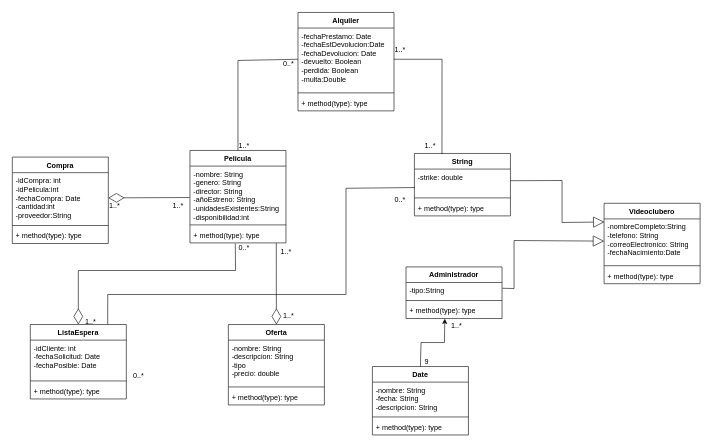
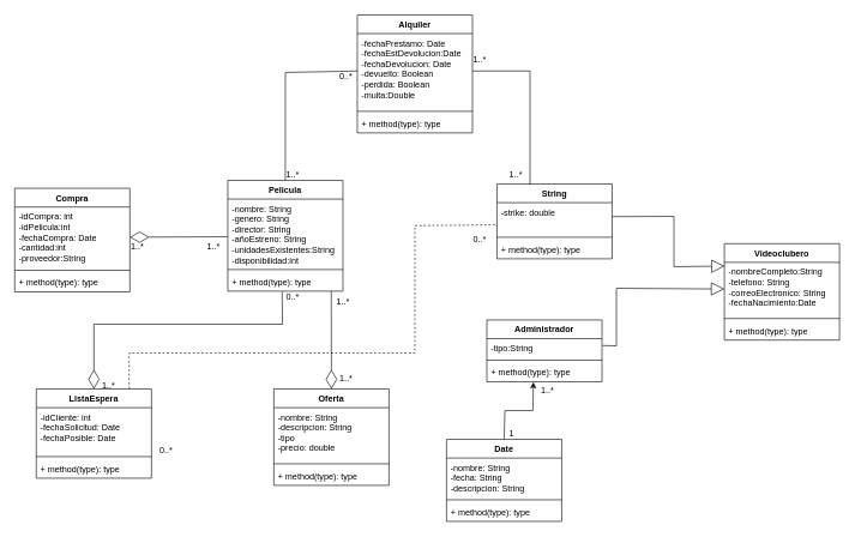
  <mxCell id="0" />
  <mxCell id="1" parent="0" />
  <mxCell id="2" value="Pelicula" style="swimlane;fontStyle=1;align=center;verticalAlign=top;childLayout=stackLayout;horizontal=1;startSize=26;horizontalStack=0;resizeParent=1;resizeParentMax=0;resizeLast=0;collapsible=1;marginBottom=0;whiteSpace=wrap;html=1;" parent="1" vertex="1"><mxGeometry x="316" y="250" width="160" height="154" as="geometry" /></mxCell>
  <mxCell id="3" value="-nombre: String&lt;div&gt;-genero: String&lt;/div&gt;&lt;div&gt;-director: String&lt;/div&gt;&lt;div&gt;-añoEstreno: String&lt;/div&gt;&lt;div&gt;-unidadesExistentes:String&lt;/div&gt;&lt;div&gt;-disponibilidad:int&lt;/div&gt;" style="text;strokeColor=none;fillColor=none;align=left;verticalAlign=top;spacingLeft=4;spacingRight=4;overflow=hidden;rotatable=0;points=[[0,0.5],[1,0.5]];portConstraint=eastwest;whiteSpace=wrap;html=1;" parent="2" vertex="1"><mxGeometry y="26" width="160" height="94" as="geometry" /></mxCell>
  <mxCell id="4" value="" style="line;strokeWidth=1;fillColor=none;align=left;verticalAlign=middle;spacingTop=-1;spacingLeft=3;spacingRight=3;rotatable=0;labelPosition=right;points=[];portConstraint=eastwest;strokeColor=inherit;" parent="2" vertex="1"><mxGeometry y="120" width="160" height="8" as="geometry" /></mxCell>
  <mxCell id="5" value="+ method(type): type" style="text;strokeColor=none;fillColor=none;align=left;verticalAlign=top;spacingLeft=4;spacingRight=4;overflow=hidden;rotatable=0;points=[[0,0.5],[1,0.5]];portConstraint=eastwest;whiteSpace=wrap;html=1;" parent="2" vertex="1"><mxGeometry y="128" width="160" height="26" as="geometry" /></mxCell>
  <mxCell id="6" value="String" style="swimlane;fontStyle=1;align=center;verticalAlign=top;childLayout=stackLayout;horizontal=1;startSize=26;horizontalStack=0;resizeParent=1;resizeParentMax=0;resizeLast=0;collapsible=1;marginBottom=0;whiteSpace=wrap;html=1;" parent="1" vertex="1"><mxGeometry x="690" y="255" width="160" height="104" as="geometry" /></mxCell>
  <mxCell id="7" value="&lt;div&gt;-strike: double&lt;/div&gt;" style="text;strokeColor=none;fillColor=none;align=left;verticalAlign=top;spacingLeft=4;spacingRight=4;overflow=hidden;rotatable=0;points=[[0,0.5],[1,0.5]];portConstraint=eastwest;whiteSpace=wrap;html=1;" parent="6" vertex="1"><mxGeometry y="26" width="160" height="44" as="geometry" /></mxCell>
  <mxCell id="8" value="" style="line;strokeWidth=1;fillColor=none;align=left;verticalAlign=middle;spacingTop=-1;spacingLeft=3;spacingRight=3;rotatable=0;labelPosition=right;points=[];portConstraint=eastwest;strokeColor=inherit;" parent="6" vertex="1"><mxGeometry y="70" width="160" height="8" as="geometry" /></mxCell>
  <mxCell id="9" value="+ method(type): type" style="text;strokeColor=none;fillColor=none;align=left;verticalAlign=top;spacingLeft=4;spacingRight=4;overflow=hidden;rotatable=0;points=[[0,0.5],[1,0.5]];portConstraint=eastwest;whiteSpace=wrap;html=1;" parent="6" vertex="1"><mxGeometry y="78" width="160" height="26" as="geometry" /></mxCell>
  <mxCell id="10" value="Alquiler" style="swimlane;fontStyle=1;align=center;verticalAlign=top;childLayout=stackLayout;horizontal=1;startSize=26;horizontalStack=0;resizeParent=1;resizeParentMax=0;resizeLast=0;collapsible=1;marginBottom=0;whiteSpace=wrap;html=1;" parent="1" vertex="1"><mxGeometry x="496" y="20" width="160" height="164" as="geometry" /></mxCell>
  <mxCell id="11" value="-fechaPrestamo: Date&lt;div&gt;-fechaEstDevolucion:Date&lt;/div&gt;&lt;div&gt;-fechaDevolucion: Date&lt;/div&gt;&lt;div&gt;-devuelto: Boolean&lt;/div&gt;&lt;div&gt;-perdida: Boolean&lt;/div&gt;&lt;div&gt;-multa:Double&lt;/div&gt;" style="text;strokeColor=none;fillColor=none;align=left;verticalAlign=top;spacingLeft=4;spacingRight=4;overflow=hidden;rotatable=0;points=[[0,0.5],[1,0.5]];portConstraint=eastwest;whiteSpace=wrap;html=1;" parent="10" vertex="1"><mxGeometry y="26" width="160" height="104" as="geometry" /></mxCell>
  <mxCell id="12" value="" style="line;strokeWidth=1;fillColor=none;align=left;verticalAlign=middle;spacingTop=-1;spacingLeft=3;spacingRight=3;rotatable=0;labelPosition=right;points=[];portConstraint=eastwest;strokeColor=inherit;" parent="10" vertex="1"><mxGeometry y="130" width="160" height="8" as="geometry" /></mxCell>
  <mxCell id="13" value="+ method(type): type" style="text;strokeColor=none;fillColor=none;align=left;verticalAlign=top;spacingLeft=4;spacingRight=4;overflow=hidden;rotatable=0;points=[[0,0.5],[1,0.5]];portConstraint=eastwest;whiteSpace=wrap;html=1;" parent="10" vertex="1"><mxGeometry y="138" width="160" height="26" as="geometry" /></mxCell>
  <mxCell id="14" value="ListaEspera" style="swimlane;fontStyle=1;align=center;verticalAlign=top;childLayout=stackLayout;horizontal=1;startSize=26;horizontalStack=0;resizeParent=1;resizeParentMax=0;resizeLast=0;collapsible=1;marginBottom=0;whiteSpace=wrap;html=1;" parent="1" vertex="1"><mxGeometry x="50" y="540" width="160" height="124" as="geometry" /></mxCell>
  <mxCell id="15" value="-idCliente: int&lt;div&gt;-fechaSolicitud: Date&lt;/div&gt;&lt;div&gt;-fechaPosible: Date&lt;/div&gt;" style="text;strokeColor=none;fillColor=none;align=left;verticalAlign=top;spacingLeft=4;spacingRight=4;overflow=hidden;rotatable=0;points=[[0,0.5],[1,0.5]];portConstraint=eastwest;whiteSpace=wrap;html=1;" parent="14" vertex="1"><mxGeometry y="26" width="160" height="64" as="geometry" /></mxCell>
  <mxCell id="16" value="" style="line;strokeWidth=1;fillColor=none;align=left;verticalAlign=middle;spacingTop=-1;spacingLeft=3;spacingRight=3;rotatable=0;labelPosition=right;points=[];portConstraint=eastwest;strokeColor=inherit;" parent="14" vertex="1"><mxGeometry y="90" width="160" height="8" as="geometry" /></mxCell>
  <mxCell id="17" value="+ method(type): type" style="text;strokeColor=none;fillColor=none;align=left;verticalAlign=top;spacingLeft=4;spacingRight=4;overflow=hidden;rotatable=0;points=[[0,0.5],[1,0.5]];portConstraint=eastwest;whiteSpace=wrap;html=1;" parent="14" vertex="1"><mxGeometry y="98" width="160" height="26" as="geometry" /></mxCell>
  <mxCell id="18" value="Compra" style="swimlane;fontStyle=1;align=center;verticalAlign=top;childLayout=stackLayout;horizontal=1;startSize=26;horizontalStack=0;resizeParent=1;resizeParentMax=0;resizeLast=0;collapsible=1;marginBottom=0;whiteSpace=wrap;html=1;" parent="1" vertex="1"><mxGeometry x="20" y="261" width="160" height="144" as="geometry" /></mxCell>
  <mxCell id="19" value="-idCompra: int&lt;div&gt;-idPelicula:int&lt;/div&gt;&lt;div&gt;-fechaCompra: Date&lt;/div&gt;&lt;div&gt;-cantidad:int&lt;/div&gt;&lt;div&gt;-proveedor:String&lt;/div&gt;" style="text;strokeColor=none;fillColor=none;align=left;verticalAlign=top;spacingLeft=4;spacingRight=4;overflow=hidden;rotatable=0;points=[[0,0.5],[1,0.5]];portConstraint=eastwest;whiteSpace=wrap;html=1;" parent="18" vertex="1"><mxGeometry y="26" width="160" height="84" as="geometry" /></mxCell>
  <mxCell id="20" value="" style="line;strokeWidth=1;fillColor=none;align=left;verticalAlign=middle;spacingTop=-1;spacingLeft=3;spacingRight=3;rotatable=0;labelPosition=right;points=[];portConstraint=eastwest;strokeColor=inherit;" parent="18" vertex="1"><mxGeometry y="110" width="160" height="8" as="geometry" /></mxCell>
  <mxCell id="21" value="+ method(type): type" style="text;strokeColor=none;fillColor=none;align=left;verticalAlign=top;spacingLeft=4;spacingRight=4;overflow=hidden;rotatable=0;points=[[0,0.5],[1,0.5]];portConstraint=eastwest;whiteSpace=wrap;html=1;" parent="18" vertex="1"><mxGeometry y="118" width="160" height="26" as="geometry" /></mxCell>
  <mxCell id="22" value="" style="endArrow=diamondThin;endFill=0;endSize=24;html=1;rounded=0;exitX=0.472;exitY=1.034;exitDx=0;exitDy=0;exitPerimeter=0;entryX=0.5;entryY=0;entryDx=0;entryDy=0;" parent="1" source="5" target="14" edge="1"><mxGeometry width="160" relative="1" as="geometry"><mxPoint x="456" y="450" as="sourcePoint" /><mxPoint x="616" y="450" as="targetPoint" /><Array as="points"><mxPoint x="392" y="450" /><mxPoint x="130" y="450" /></Array></mxGeometry></mxCell>
  <mxCell id="23" value="0..*" style="text;html=1;align=center;verticalAlign=middle;resizable=0;points=[];autosize=1;strokeColor=none;fillColor=none;" parent="1" vertex="1"><mxGeometry x="386" y="398" width="40" height="30" as="geometry" /></mxCell>
  <mxCell id="24" value="1..*" style="text;html=1;align=center;verticalAlign=middle;resizable=0;points=[];autosize=1;strokeColor=none;fillColor=none;" parent="1" vertex="1"><mxGeometry x="130" y="520" width="40" height="30" as="geometry" /></mxCell>
- <mxCell id="25" value="" style="endArrow=none;html=1;rounded=0;entryX=0.005;entryY=0.699;entryDx=0;entryDy=0;exitX=0.806;exitY=-0.003;exitDx=0;exitDy=0;exitPerimeter=0;entryPerimeter=0;" parent="1" source="14" target="7" edge="1"><mxGeometry width="50" height="50" relative="1" as="geometry"><mxPoint x="576" y="490" as="sourcePoint" /><mxPoint x="626" y="440" as="targetPoint" /><Array as="points"><mxPoint x="179" y="490" /><mxPoint x="576" y="490" /><mxPoint x="576" y="313" /></Array></mxGeometry></mxCell>
+ <mxCell id="25" value="" style="endArrow=none;html=1;rounded=0;entryX=0.005;entryY=0.699;entryDx=0;entryDy=0;exitX=0.806;exitY=-0.003;exitDx=0;exitDy=0;exitPerimeter=0;entryPerimeter=0;dashed=1;" parent="1" source="14" target="7" edge="1"><mxGeometry width="50" height="50" relative="1" as="geometry"><mxPoint x="576" y="490" as="sourcePoint" /><mxPoint x="626" y="440" as="targetPoint" /><Array as="points"><mxPoint x="179" y="490" /><mxPoint x="576" y="490" /><mxPoint x="576" y="313" /></Array></mxGeometry></mxCell>
  <mxCell id="26" value="0..*" style="text;html=1;align=center;verticalAlign=middle;resizable=0;points=[];autosize=1;strokeColor=none;fillColor=none;" parent="1" vertex="1"><mxGeometry x="646" y="318" width="40" height="30" as="geometry" /></mxCell>
  <mxCell id="27" value="0..*" style="text;html=1;align=center;verticalAlign=middle;resizable=0;points=[];autosize=1;strokeColor=none;fillColor=none;" parent="1" vertex="1"><mxGeometry x="210" y="610" width="40" height="30" as="geometry" /></mxCell>
  <mxCell id="28" value="Administrador" style="swimlane;fontStyle=1;align=center;verticalAlign=top;childLayout=stackLayout;horizontal=1;startSize=26;horizontalStack=0;resizeParent=1;resizeParentMax=0;resizeLast=0;collapsible=1;marginBottom=0;whiteSpace=wrap;html=1;" parent="1" vertex="1"><mxGeometry x="676" y="444" width="160" height="86" as="geometry" /></mxCell>
  <mxCell id="29" value="-tipo:String" style="text;strokeColor=none;fillColor=none;align=left;verticalAlign=top;spacingLeft=4;spacingRight=4;overflow=hidden;rotatable=0;points=[[0,0.5],[1,0.5]];portConstraint=eastwest;whiteSpace=wrap;html=1;" parent="28" vertex="1"><mxGeometry y="26" width="160" height="26" as="geometry" /></mxCell>
  <mxCell id="30" value="" style="line;strokeWidth=1;fillColor=none;align=left;verticalAlign=middle;spacingTop=-1;spacingLeft=3;spacingRight=3;rotatable=0;labelPosition=right;points=[];portConstraint=eastwest;strokeColor=inherit;" parent="28" vertex="1"><mxGeometry y="52" width="160" height="8" as="geometry" /></mxCell>
  <mxCell id="31" value="+ method(type): type" style="text;strokeColor=none;fillColor=none;align=left;verticalAlign=top;spacingLeft=4;spacingRight=4;overflow=hidden;rotatable=0;points=[[0,0.5],[1,0.5]];portConstraint=eastwest;whiteSpace=wrap;html=1;" parent="28" vertex="1"><mxGeometry y="60" width="160" height="26" as="geometry" /></mxCell>
  <mxCell id="32" value="Videoclubero" style="swimlane;fontStyle=1;align=center;verticalAlign=top;childLayout=stackLayout;horizontal=1;startSize=26;horizontalStack=0;resizeParent=1;resizeParentMax=0;resizeLast=0;collapsible=1;marginBottom=0;whiteSpace=wrap;html=1;" parent="1" vertex="1"><mxGeometry x="1006" y="338" width="160" height="134" as="geometry" /></mxCell>
  <mxCell id="33" value="-nombreCompleto:String&lt;div&gt;-telefono: String&lt;/div&gt;&lt;div&gt;-correoElectronico: String&lt;/div&gt;&lt;div&gt;-fechaNacimiento:Date&lt;/div&gt;" style="text;strokeColor=none;fillColor=none;align=left;verticalAlign=top;spacingLeft=4;spacingRight=4;overflow=hidden;rotatable=0;points=[[0,0.5],[1,0.5]];portConstraint=eastwest;whiteSpace=wrap;html=1;" parent="32" vertex="1"><mxGeometry y="26" width="160" height="74" as="geometry" /></mxCell>
  <mxCell id="34" value="" style="line;strokeWidth=1;fillColor=none;align=left;verticalAlign=middle;spacingTop=-1;spacingLeft=3;spacingRight=3;rotatable=0;labelPosition=right;points=[];portConstraint=eastwest;strokeColor=inherit;" parent="32" vertex="1"><mxGeometry y="100" width="160" height="8" as="geometry" /></mxCell>
  <mxCell id="35" value="+ method(type): type" style="text;strokeColor=none;fillColor=none;align=left;verticalAlign=top;spacingLeft=4;spacingRight=4;overflow=hidden;rotatable=0;points=[[0,0.5],[1,0.5]];portConstraint=eastwest;whiteSpace=wrap;html=1;" parent="32" vertex="1"><mxGeometry y="108" width="160" height="26" as="geometry" /></mxCell>
  <mxCell id="36" value="" style="endArrow=block;endSize=16;endFill=0;html=1;rounded=0;exitX=1.003;exitY=0.369;exitDx=0;exitDy=0;exitPerimeter=0;entryX=0;entryY=0.5;entryDx=0;entryDy=0;" parent="1" source="29" target="33" edge="1"><mxGeometry width="160" relative="1" as="geometry"><mxPoint x="826" y="610" as="sourcePoint" /><mxPoint x="916" y="410" as="targetPoint" /><Array as="points"><mxPoint x="856" y="480" /><mxPoint x="856" y="400" /></Array></mxGeometry></mxCell>
  <mxCell id="37" value="" style="endArrow=block;endSize=16;endFill=0;html=1;rounded=0;exitX=1;exitY=0.441;exitDx=0;exitDy=0;exitPerimeter=0;entryX=0.003;entryY=0.07;entryDx=0;entryDy=0;entryPerimeter=0;" parent="1" source="7" target="33" edge="1"><mxGeometry width="160" relative="1" as="geometry"><mxPoint x="856" y="320" as="sourcePoint" /><mxPoint x="1016" y="320" as="targetPoint" /><Array as="points"><mxPoint x="936" y="300" /><mxPoint x="936" y="370" /></Array></mxGeometry></mxCell>
  <mxCell id="38" value="" style="endArrow=none;html=1;rounded=0;exitX=1;exitY=0.5;exitDx=0;exitDy=0;entryX=0.287;entryY=0.01;entryDx=0;entryDy=0;entryPerimeter=0;" parent="1" source="11" target="6" edge="1"><mxGeometry width="50" height="50" relative="1" as="geometry"><mxPoint x="736" y="160" as="sourcePoint" /><mxPoint x="736" y="220" as="targetPoint" /><Array as="points"><mxPoint x="736" y="98" /></Array></mxGeometry></mxCell>
  <mxCell id="39" value="1..*" style="text;html=1;align=center;verticalAlign=middle;resizable=0;points=[];autosize=1;strokeColor=none;fillColor=none;" parent="1" vertex="1"><mxGeometry x="696" y="228" width="40" height="30" as="geometry" /></mxCell>
  <mxCell id="40" value="1..*" style="text;html=1;align=center;verticalAlign=middle;resizable=0;points=[];autosize=1;strokeColor=none;fillColor=none;" parent="1" vertex="1"><mxGeometry x="646" y="68" width="40" height="30" as="geometry" /></mxCell>
  <mxCell id="41" value="" style="endArrow=none;html=1;rounded=0;exitX=0.5;exitY=0;exitDx=0;exitDy=0;entryX=0;entryY=0.5;entryDx=0;entryDy=0;" parent="1" source="2" target="11" edge="1"><mxGeometry width="50" height="50" relative="1" as="geometry"><mxPoint x="346" y="150" as="sourcePoint" /><mxPoint x="396" y="100" as="targetPoint" /><Array as="points"><mxPoint x="396" y="100" /></Array></mxGeometry></mxCell>
  <mxCell id="42" value="1..*" style="text;html=1;align=center;verticalAlign=middle;resizable=0;points=[];autosize=1;strokeColor=none;fillColor=none;" parent="1" vertex="1"><mxGeometry x="386" y="228" width="40" height="30" as="geometry" /></mxCell>
  <mxCell id="43" value="0..*" style="text;html=1;align=center;verticalAlign=middle;resizable=0;points=[];autosize=1;strokeColor=none;fillColor=none;" parent="1" vertex="1"><mxGeometry x="460" y="90" width="40" height="30" as="geometry" /></mxCell>
  <mxCell id="44" value="" style="endArrow=diamondThin;endFill=0;endSize=24;html=1;rounded=0;entryX=1;entryY=0.5;entryDx=0;entryDy=0;exitX=-0.004;exitY=0.557;exitDx=0;exitDy=0;exitPerimeter=0;" parent="1" source="3" target="19" edge="1"><mxGeometry width="160" relative="1" as="geometry"><mxPoint x="130" y="460" as="sourcePoint" /><mxPoint x="290" y="460" as="targetPoint" /></mxGeometry></mxCell>
  <mxCell id="45" value="1..*" style="text;html=1;align=center;verticalAlign=middle;resizable=0;points=[];autosize=1;strokeColor=none;fillColor=none;" parent="1" vertex="1"><mxGeometry x="170" y="328" width="40" height="30" as="geometry" /></mxCell>
  <mxCell id="46" value="1..*" style="text;html=1;align=center;verticalAlign=middle;resizable=0;points=[];autosize=1;strokeColor=none;fillColor=none;" parent="1" vertex="1"><mxGeometry x="276" y="328" width="40" height="30" as="geometry" /></mxCell>
  <mxCell id="47" value="Oferta" style="swimlane;fontStyle=1;align=center;verticalAlign=top;childLayout=stackLayout;horizontal=1;startSize=26;horizontalStack=0;resizeParent=1;resizeParentMax=0;resizeLast=0;collapsible=1;marginBottom=0;whiteSpace=wrap;html=1;" vertex="1" parent="1"><mxGeometry x="380" y="540" width="160" height="134" as="geometry" /></mxCell>
  <mxCell id="48" value="-nombre: String&lt;div&gt;-descripcion: String&lt;/div&gt;&lt;div&gt;-tipo&lt;/div&gt;&lt;div&gt;-precio: double&lt;/div&gt;" style="text;strokeColor=none;fillColor=none;align=left;verticalAlign=top;spacingLeft=4;spacingRight=4;overflow=hidden;rotatable=0;points=[[0,0.5],[1,0.5]];portConstraint=eastwest;whiteSpace=wrap;html=1;" vertex="1" parent="47"><mxGeometry y="26" width="160" height="74" as="geometry" /></mxCell>
  <mxCell id="49" value="" style="line;strokeWidth=1;fillColor=none;align=left;verticalAlign=middle;spacingTop=-1;spacingLeft=3;spacingRight=3;rotatable=0;labelPosition=right;points=[];portConstraint=eastwest;strokeColor=inherit;" vertex="1" parent="47"><mxGeometry y="100" width="160" height="8" as="geometry" /></mxCell>
  <mxCell id="50" value="+ method(type): type" style="text;strokeColor=none;fillColor=none;align=left;verticalAlign=top;spacingLeft=4;spacingRight=4;overflow=hidden;rotatable=0;points=[[0,0.5],[1,0.5]];portConstraint=eastwest;whiteSpace=wrap;html=1;" vertex="1" parent="47"><mxGeometry y="108" width="160" height="26" as="geometry" /></mxCell>
  <mxCell id="51" value="" style="endArrow=diamondThin;endFill=0;endSize=24;html=1;rounded=0;entryX=0.5;entryY=0;entryDx=0;entryDy=0;exitX=0.899;exitY=1.012;exitDx=0;exitDy=0;exitPerimeter=0;" edge="1" parent="1" source="5" target="47"><mxGeometry width="160" relative="1" as="geometry"><mxPoint x="380" y="510" as="sourcePoint" /><mxPoint x="540" y="510" as="targetPoint" /></mxGeometry></mxCell>
  <mxCell id="52" value="1..*" style="text;html=1;align=center;verticalAlign=middle;resizable=0;points=[];autosize=1;strokeColor=none;fillColor=none;" vertex="1" parent="1"><mxGeometry x="456" y="404" width="40" height="30" as="geometry" /></mxCell>
  <mxCell id="53" value="1..*" style="text;html=1;align=center;verticalAlign=middle;resizable=0;points=[];autosize=1;strokeColor=none;fillColor=none;" vertex="1" parent="1"><mxGeometry x="460" y="510" width="40" height="30" as="geometry" /></mxCell>
  <mxCell id="54" value="Date" style="swimlane;fontStyle=1;align=center;verticalAlign=top;childLayout=stackLayout;horizontal=1;startSize=26;horizontalStack=0;resizeParent=1;resizeParentMax=0;resizeLast=0;collapsible=1;marginBottom=0;whiteSpace=wrap;html=1;" vertex="1" parent="1"><mxGeometry x="620" y="610" width="160" height="114" as="geometry" /></mxCell>
  <mxCell id="55" value="-nombre: String&lt;div&gt;-fecha: String&lt;/div&gt;&lt;div&gt;-descripcion: String&lt;/div&gt;" style="text;strokeColor=none;fillColor=none;align=left;verticalAlign=top;spacingLeft=4;spacingRight=4;overflow=hidden;rotatable=0;points=[[0,0.5],[1,0.5]];portConstraint=eastwest;whiteSpace=wrap;html=1;" vertex="1" parent="54"><mxGeometry y="26" width="160" height="54" as="geometry" /></mxCell>
  <mxCell id="56" value="" style="line;strokeWidth=1;fillColor=none;align=left;verticalAlign=middle;spacingTop=-1;spacingLeft=3;spacingRight=3;rotatable=0;labelPosition=right;points=[];portConstraint=eastwest;strokeColor=inherit;" vertex="1" parent="54"><mxGeometry y="80" width="160" height="8" as="geometry" /></mxCell>
  <mxCell id="57" value="+ method(type): type" style="text;strokeColor=none;fillColor=none;align=left;verticalAlign=top;spacingLeft=4;spacingRight=4;overflow=hidden;rotatable=0;points=[[0,0.5],[1,0.5]];portConstraint=eastwest;whiteSpace=wrap;html=1;" vertex="1" parent="54"><mxGeometry y="88" width="160" height="26" as="geometry" /></mxCell>
  <mxCell id="58" value="" style="endArrow=classic;html=1;rounded=0;exitX=0.5;exitY=0;exitDx=0;exitDy=0;entryX=0.404;entryY=1.016;entryDx=0;entryDy=0;entryPerimeter=0;" edge="1" parent="1" source="54" target="31"><mxGeometry width="50" height="50" relative="1" as="geometry"><mxPoint x="850" y="650" as="sourcePoint" /><mxPoint x="900" y="600" as="targetPoint" /><Array as="points"><mxPoint x="701" y="570" /><mxPoint x="740" y="570" /></Array></mxGeometry></mxCell>
  <mxCell id="59" value="1..*" style="text;html=1;align=center;verticalAlign=middle;resizable=0;points=[];autosize=1;strokeColor=none;fillColor=none;" vertex="1" parent="1"><mxGeometry x="740" y="528" width="40" height="30" as="geometry" /></mxCell>
- <mxCell id="60" value="9" style="text;html=1;align=center;verticalAlign=middle;resizable=0;points=[];autosize=1;strokeColor=none;fillColor=none;" vertex="1" parent="1"><mxGeometry x="695" y="588" width="30" height="30" as="geometry" /></mxCell>
+ <mxCell id="60" value="1" style="text;html=1;align=center;verticalAlign=middle;resizable=0;points=[];autosize=1;strokeColor=none;fillColor=none;" vertex="1" parent="1"><mxGeometry x="695" y="588" width="30" height="30" as="geometry" /></mxCell>
